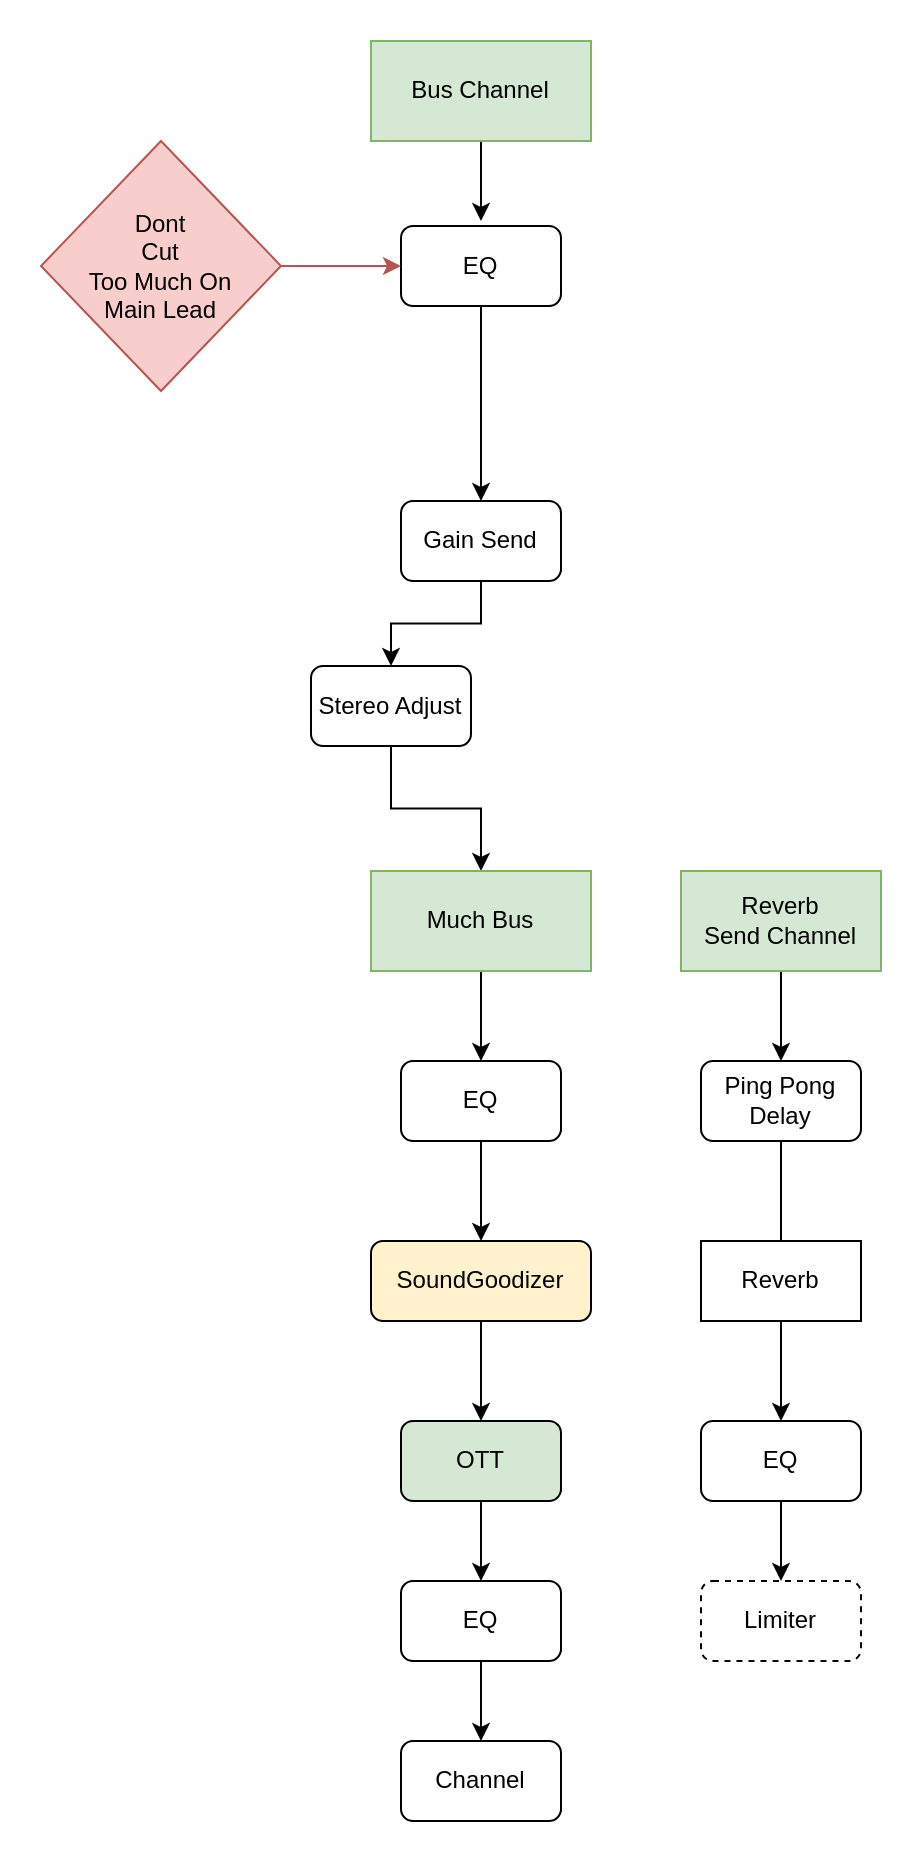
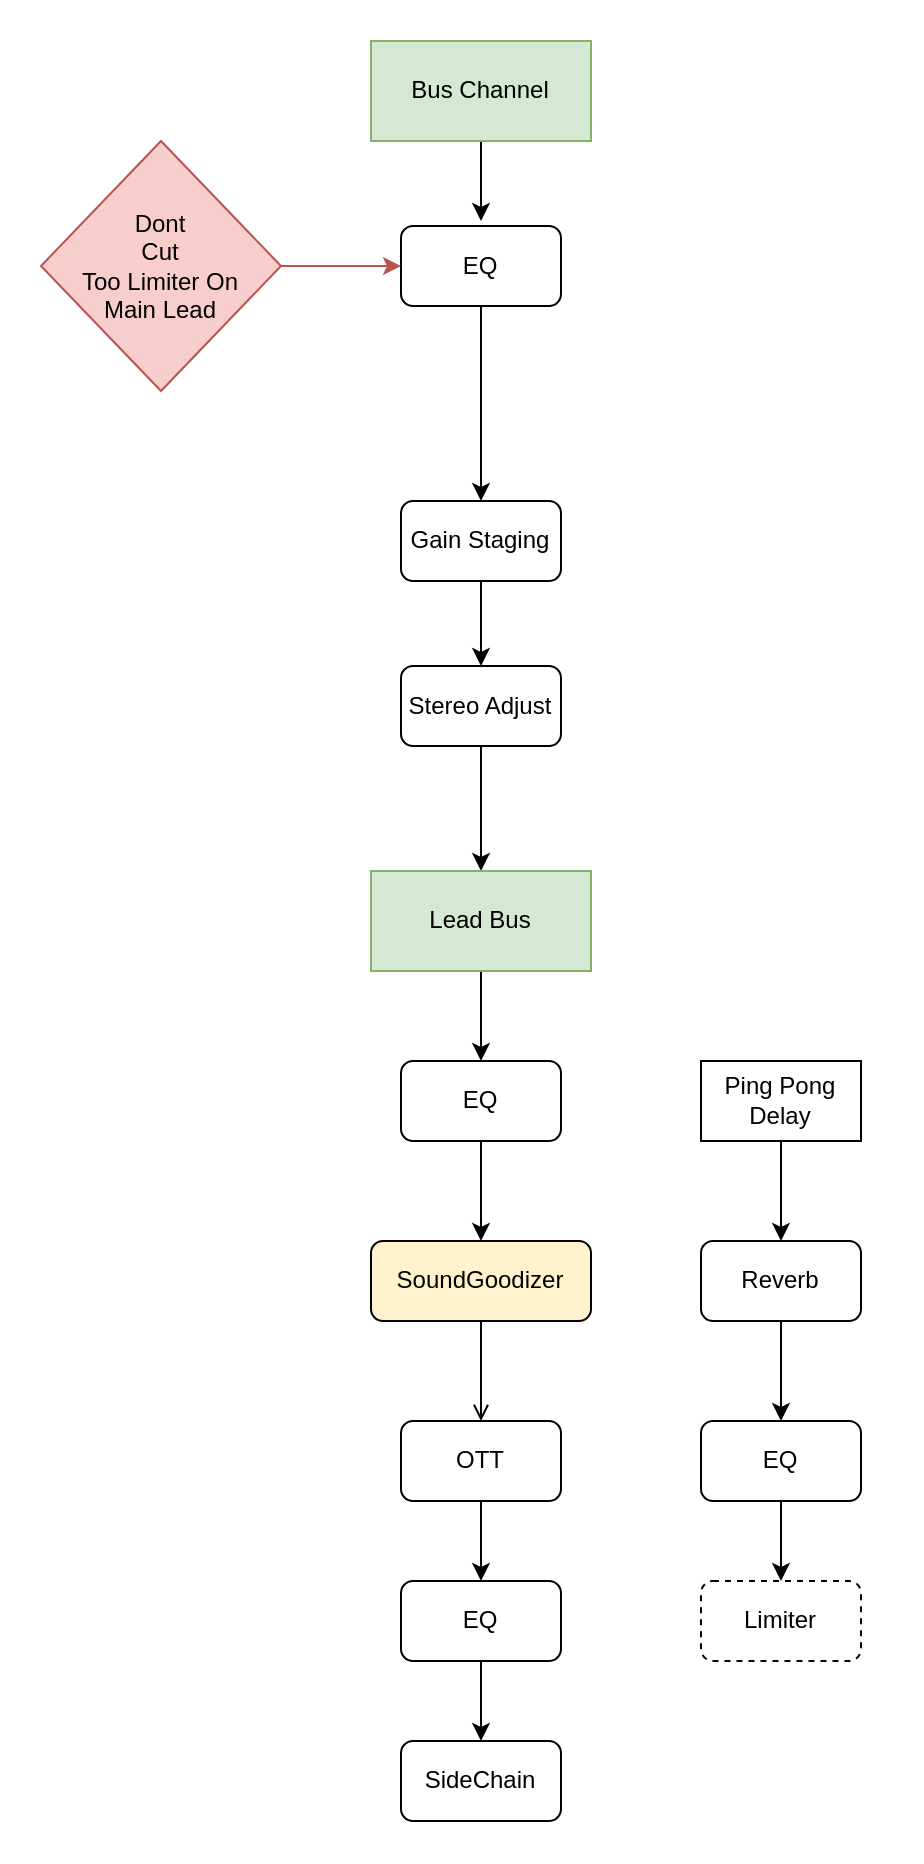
  <mxCell id="0" />
  <mxCell id="1" parent="0" />
  <mxCell id="2" style="edgeStyle=orthogonalEdgeStyle;rounded=0;orthogonalLoop=1;jettySize=auto;html=1;" parent="1" source="3" target="5" edge="1"><mxGeometry relative="1" as="geometry" /></mxCell>
  <mxCell id="3" value="EQ" style="rounded=1;whiteSpace=wrap;html=1;" parent="1" vertex="1"><mxGeometry x="200" y="112.5" width="80" height="40" as="geometry" /></mxCell>
  <mxCell id="4" style="edgeStyle=orthogonalEdgeStyle;rounded=0;orthogonalLoop=1;jettySize=auto;html=1;entryX=0.5;entryY=0;entryDx=0;entryDy=0;" parent="1" source="5" target="13" edge="1"><mxGeometry relative="1" as="geometry" /></mxCell>
- <mxCell id="5" value="Gain Send" style="rounded=1;whiteSpace=wrap;html=1;" parent="1" vertex="1"><mxGeometry x="200" y="250" width="80" height="40" as="geometry" /></mxCell>
+ <mxCell id="5" value="Gain Staging" style="rounded=1;whiteSpace=wrap;html=1;" parent="1" vertex="1"><mxGeometry x="200" y="250" width="80" height="40" as="geometry" /></mxCell>
  <mxCell id="6" style="edgeStyle=orthogonalEdgeStyle;rounded=0;orthogonalLoop=1;jettySize=auto;html=1;fillColor=#f8cecc;strokeColor=#b85450;" parent="1" source="7" target="3" edge="1"><mxGeometry relative="1" as="geometry" /></mxCell>
- <mxCell id="7" value="Dont&lt;br&gt;Cut&lt;br&gt;Too Much On&lt;br&gt;Main Lead" style="rhombus;whiteSpace=wrap;html=1;fillColor=#f8cecc;strokeColor=#b85450;" parent="1" vertex="1"><mxGeometry x="20" y="70" width="120" height="125" as="geometry" /></mxCell>
+ <mxCell id="7" value="Dont&lt;br&gt;Cut&lt;br&gt;Too Limiter On&lt;br&gt;Main Lead" style="rhombus;whiteSpace=wrap;html=1;fillColor=#f8cecc;strokeColor=#b85450;" parent="1" vertex="1"><mxGeometry x="20" y="70" width="120" height="125" as="geometry" /></mxCell>
  <mxCell id="8" style="edgeStyle=orthogonalEdgeStyle;rounded=0;orthogonalLoop=1;jettySize=auto;html=1;" parent="1" source="9" target="15" edge="1"><mxGeometry relative="1" as="geometry" /></mxCell>
  <mxCell id="9" value="EQ" style="rounded=1;whiteSpace=wrap;html=1;" parent="1" vertex="1"><mxGeometry x="200" y="530" width="80" height="40" as="geometry" /></mxCell>
  <mxCell id="10" style="edgeStyle=orthogonalEdgeStyle;rounded=0;orthogonalLoop=1;jettySize=auto;html=1;" parent="1" source="11" edge="1"><mxGeometry relative="1" as="geometry"><mxPoint x="240" y="110" as="targetPoint" /></mxGeometry></mxCell>
  <mxCell id="11" value="Bus Channel" style="rounded=0;whiteSpace=wrap;html=1;fillColor=#d5e8d4;strokeColor=#82b366;" parent="1" vertex="1"><mxGeometry x="185" y="20" width="110" height="50" as="geometry" /></mxCell>
  <mxCell id="12" style="edgeStyle=orthogonalEdgeStyle;rounded=0;orthogonalLoop=1;jettySize=auto;html=1;entryX=0.5;entryY=0;entryDx=0;entryDy=0;" parent="1" source="13" target="19" edge="1"><mxGeometry relative="1" as="geometry" /></mxCell>
- <mxCell id="13" value="Stereo Adjust" style="rounded=1;whiteSpace=wrap;html=1;" parent="1" vertex="1"><mxGeometry x="155" y="332.5" width="80" height="40" as="geometry" /></mxCell>
- <mxCell id="14" style="edgeStyle=orthogonalEdgeStyle;rounded=0;orthogonalLoop=1;jettySize=auto;html=1;entryX=0.5;entryY=0;entryDx=0;entryDy=0;" parent="1" source="15" target="17" edge="1"><mxGeometry relative="1" as="geometry" /></mxCell>
+ <mxCell id="13" value="Stereo Adjust" style="rounded=1;whiteSpace=wrap;html=1;" parent="1" vertex="1"><mxGeometry x="200" y="332.5" width="80" height="40" as="geometry" /></mxCell>
+ <mxCell id="14" style="edgeStyle=orthogonalEdgeStyle;rounded=0;orthogonalLoop=1;jettySize=auto;html=1;entryX=0.5;entryY=0;entryDx=0;entryDy=0;endArrow=open;" parent="1" source="15" target="17" edge="1"><mxGeometry relative="1" as="geometry" /></mxCell>
  <mxCell id="15" value="SoundGoodizer" style="rounded=1;whiteSpace=wrap;html=1;fillColor=#fff2cc;" parent="1" vertex="1"><mxGeometry x="185" y="620" width="110" height="40" as="geometry" /></mxCell>
  <mxCell id="16" style="edgeStyle=orthogonalEdgeStyle;rounded=0;orthogonalLoop=1;jettySize=auto;html=1;entryX=0.5;entryY=0;entryDx=0;entryDy=0;" parent="1" source="17" target="21" edge="1"><mxGeometry relative="1" as="geometry" /></mxCell>
- <mxCell id="17" value="OTT" style="rounded=1;whiteSpace=wrap;html=1;fillColor=#d5e8d4;" parent="1" vertex="1"><mxGeometry x="200" y="710" width="80" height="40" as="geometry" /></mxCell>
+ <mxCell id="17" value="OTT" style="rounded=1;whiteSpace=wrap;html=1;" parent="1" vertex="1"><mxGeometry x="200" y="710" width="80" height="40" as="geometry" /></mxCell>
  <mxCell id="18" style="edgeStyle=orthogonalEdgeStyle;rounded=0;orthogonalLoop=1;jettySize=auto;html=1;entryX=0.5;entryY=0;entryDx=0;entryDy=0;" parent="1" source="19" target="9" edge="1"><mxGeometry relative="1" as="geometry" /></mxCell>
- <mxCell id="19" value="Much Bus" style="rounded=0;whiteSpace=wrap;html=1;fillColor=#d5e8d4;strokeColor=#82b366;" parent="1" vertex="1"><mxGeometry x="185" y="435" width="110" height="50" as="geometry" /></mxCell>
+ <mxCell id="19" value="Lead Bus" style="rounded=0;whiteSpace=wrap;html=1;fillColor=#d5e8d4;strokeColor=#82b366;" parent="1" vertex="1"><mxGeometry x="185" y="435" width="110" height="50" as="geometry" /></mxCell>
  <mxCell id="20" style="edgeStyle=orthogonalEdgeStyle;rounded=0;orthogonalLoop=1;jettySize=auto;html=1;entryX=0.5;entryY=0;entryDx=0;entryDy=0;" parent="1" source="21" target="31" edge="1"><mxGeometry relative="1" as="geometry" /></mxCell>
  <mxCell id="21" value="EQ" style="rounded=1;whiteSpace=wrap;html=1;" parent="1" vertex="1"><mxGeometry x="200" y="790" width="80" height="40" as="geometry" /></mxCell>
- <mxCell id="22" style="edgeStyle=orthogonalEdgeStyle;rounded=0;orthogonalLoop=1;jettySize=auto;html=1;entryX=0.5;entryY=0;entryDx=0;entryDy=0;endArrow=none;" parent="1" source="23" target="25" edge="1"><mxGeometry relative="1" as="geometry" /></mxCell>
- <mxCell id="23" value="Ping Pong&lt;br&gt;Delay" style="rounded=1;whiteSpace=wrap;html=1;" parent="1" vertex="1"><mxGeometry x="350" y="530" width="80" height="40" as="geometry" /></mxCell>
+ <mxCell id="22" style="edgeStyle=orthogonalEdgeStyle;rounded=0;orthogonalLoop=1;jettySize=auto;html=1;entryX=0.5;entryY=0;entryDx=0;entryDy=0;" parent="1" source="23" target="25" edge="1"><mxGeometry relative="1" as="geometry" /></mxCell>
+ <mxCell id="23" value="Ping Pong&lt;br&gt;Delay" style="whiteSpace=wrap;html=1;rounded=0;" parent="1" vertex="1"><mxGeometry x="350" y="530" width="80" height="40" as="geometry" /></mxCell>
  <mxCell id="24" style="edgeStyle=orthogonalEdgeStyle;rounded=0;orthogonalLoop=1;jettySize=auto;html=1;entryX=0.5;entryY=0;entryDx=0;entryDy=0;" parent="1" source="25" target="27" edge="1"><mxGeometry relative="1" as="geometry" /></mxCell>
- <mxCell id="25" value="Reverb" style="whiteSpace=wrap;html=1;rounded=0;" parent="1" vertex="1"><mxGeometry x="350" y="620" width="80" height="40" as="geometry" /></mxCell>
+ <mxCell id="25" value="Reverb" style="rounded=1;whiteSpace=wrap;html=1;" parent="1" vertex="1"><mxGeometry x="350" y="620" width="80" height="40" as="geometry" /></mxCell>
  <mxCell id="26" style="edgeStyle=orthogonalEdgeStyle;rounded=0;orthogonalLoop=1;jettySize=auto;html=1;" parent="1" source="27" target="28" edge="1"><mxGeometry relative="1" as="geometry" /></mxCell>
  <mxCell id="27" value="EQ" style="rounded=1;whiteSpace=wrap;html=1;" parent="1" vertex="1"><mxGeometry x="350" y="710" width="80" height="40" as="geometry" /></mxCell>
  <mxCell id="28" value="Limiter" style="rounded=1;whiteSpace=wrap;html=1;dashed=1;" parent="1" vertex="1"><mxGeometry x="350" y="790" width="80" height="40" as="geometry" /></mxCell>
- <mxCell id="29" style="edgeStyle=orthogonalEdgeStyle;rounded=0;orthogonalLoop=1;jettySize=auto;html=1;entryX=0.5;entryY=0;entryDx=0;entryDy=0;" parent="1" source="30" target="23" edge="1"><mxGeometry relative="1" as="geometry" /></mxCell>
- <mxCell id="30" value="Reverb &lt;br&gt;Send Channel" style="rounded=0;whiteSpace=wrap;html=1;fillColor=#d5e8d4;strokeColor=#82b366;" parent="1" vertex="1"><mxGeometry x="340" y="435" width="100" height="50" as="geometry" /></mxCell>
- <mxCell id="31" value="Channel" style="rounded=1;whiteSpace=wrap;html=1;" parent="1" vertex="1"><mxGeometry x="200" y="870" width="80" height="40" as="geometry" /></mxCell>
+ <mxCell id="31" value="SideChain" style="rounded=1;whiteSpace=wrap;html=1;" parent="1" vertex="1"><mxGeometry x="200" y="870" width="80" height="40" as="geometry" /></mxCell>
